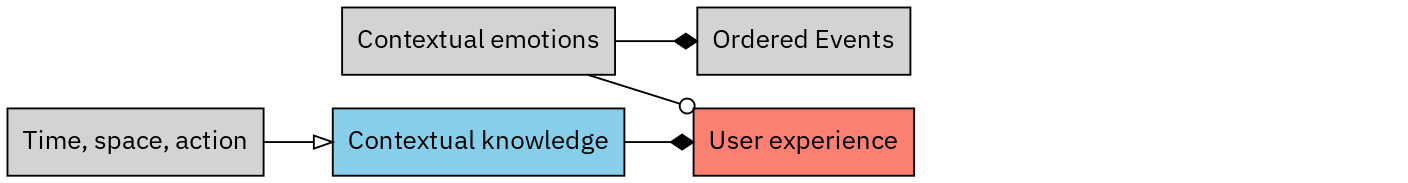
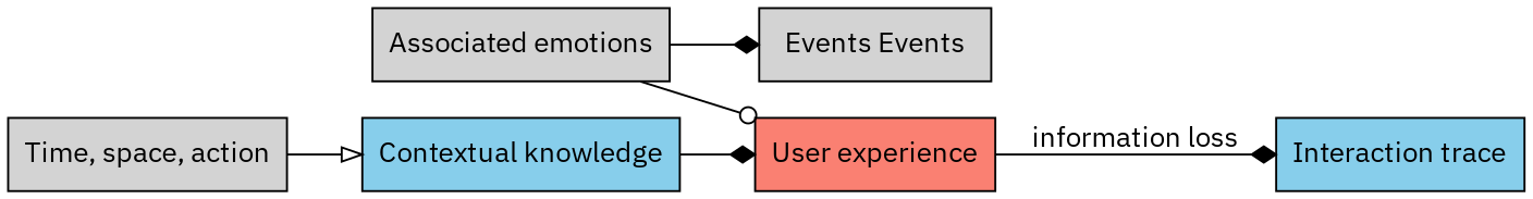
  digraph {
    fontname="IBM Plex Sans"
    rankdir=LR
    node [fillcolor=lightgrey fontname="IBM Plex Sans" shape=rectangle style=filled]
    edge [arrowhead=diamond fontname="IBM Plex Sans"]
-   "Associated emotions" [label="Contextual emotions"]
-   "Ordered Events"
+   "Associated emotions"
+   "Ordered Events" [label="Events Events"]
    "User experience" [fillcolor=salmon]
+   "Interaction trace" [fillcolor=skyblue]
    "Contextual knowledge" [fillcolor=skyblue]
    "Time, space, action"
    "Associated emotions" -> "Ordered Events"
    "Associated emotions" -> "User experience" [arrowhead=odot]
+   "User experience" -> "Interaction trace" [label="information loss"]
    "Contextual knowledge" -> "User experience"
    "Time, space, action" -> "Contextual knowledge" [arrowhead=onormal]
  }
